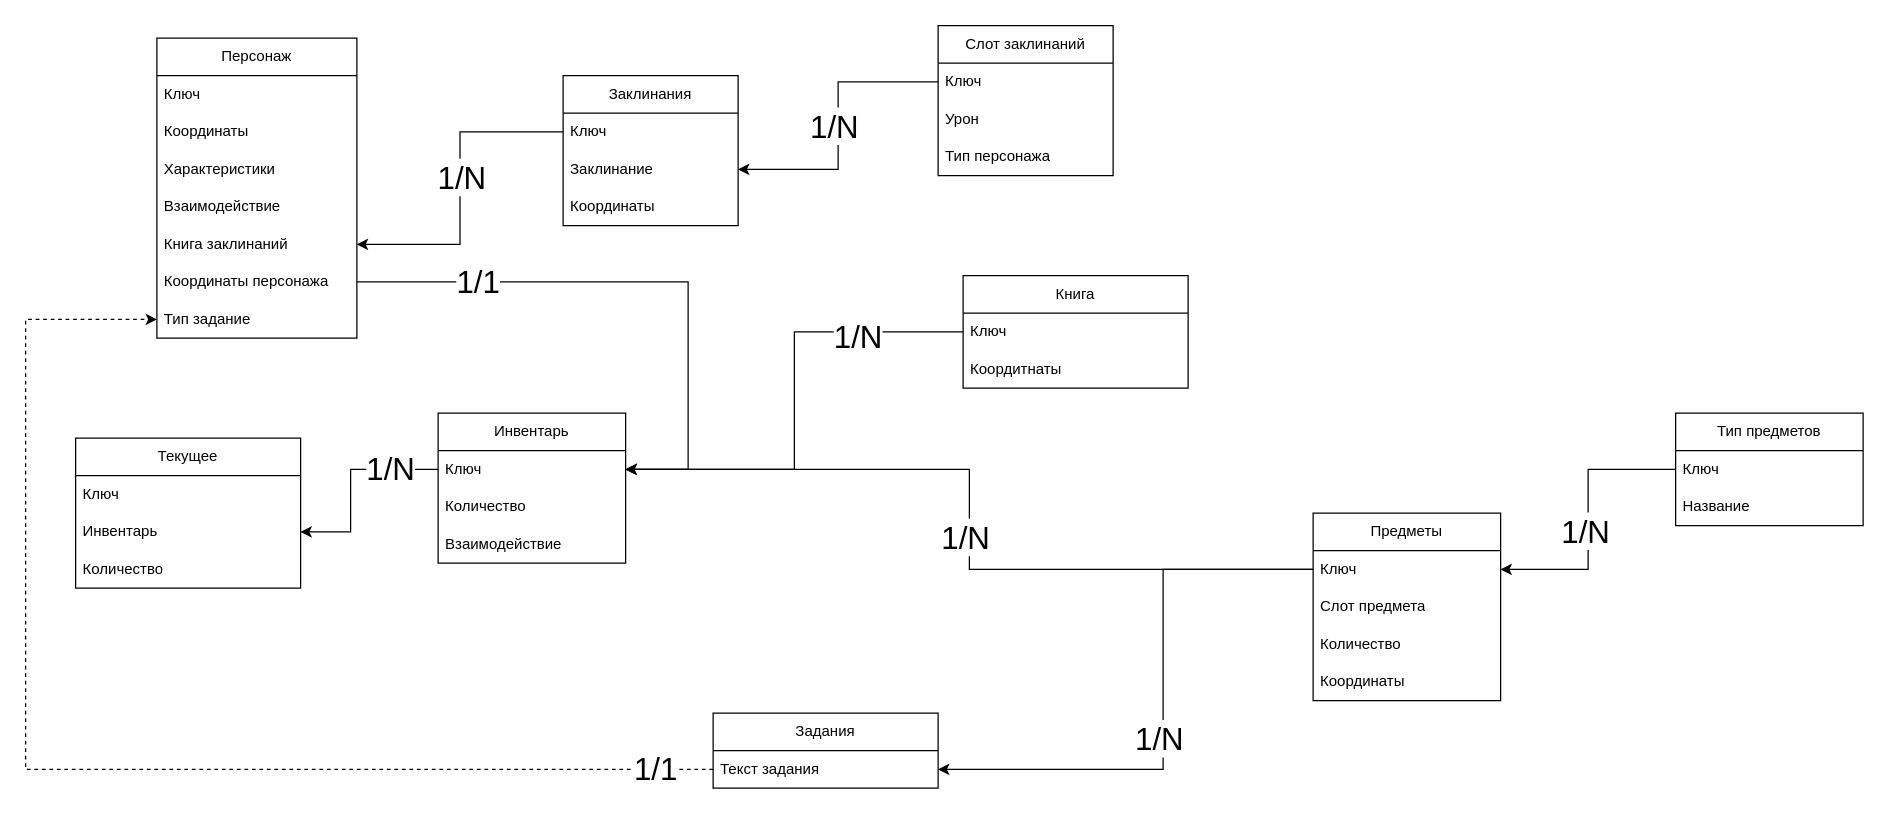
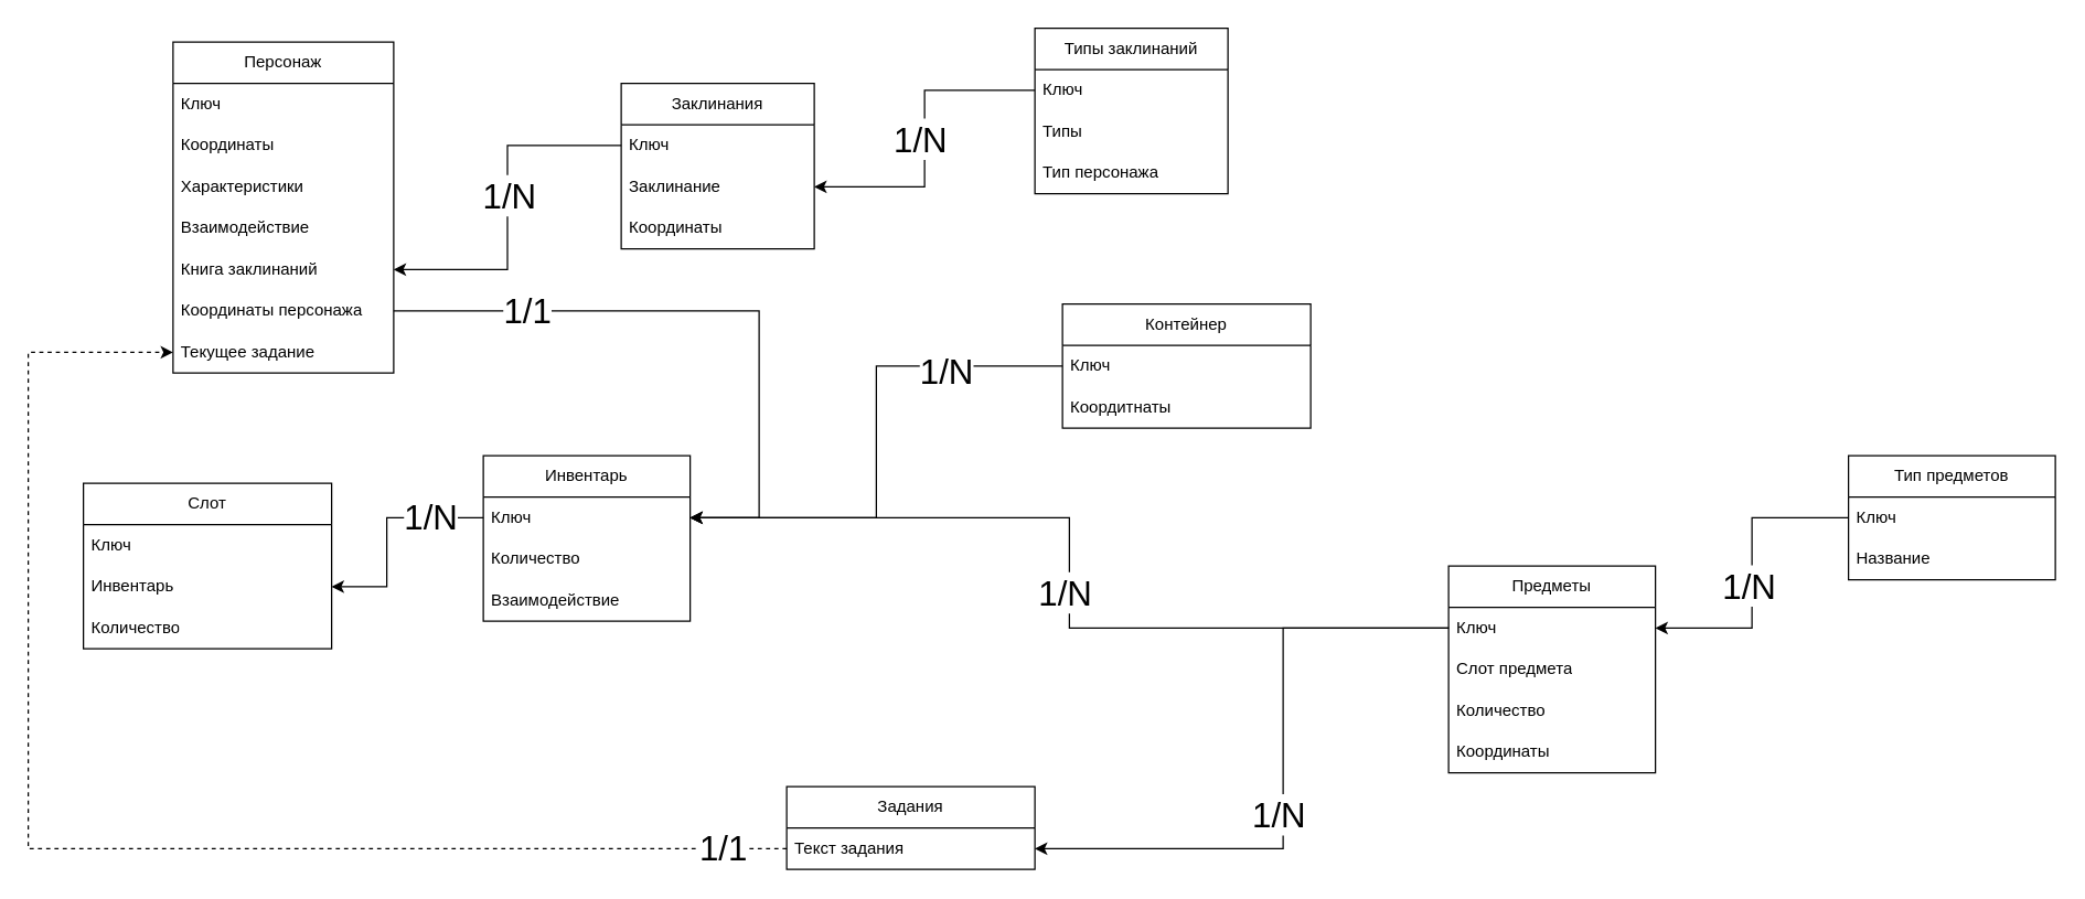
  <mxCell id="0" />
  <mxCell id="1" parent="0" />
  <mxCell id="2" value="&lt;div&gt;Инвентарь&lt;/div&gt;" style="swimlane;fontStyle=0;childLayout=stackLayout;horizontal=1;startSize=30;horizontalStack=0;resizeParent=1;resizeParentMax=0;resizeLast=0;collapsible=1;marginBottom=0;whiteSpace=wrap;html=1;" vertex="1" parent="1"><mxGeometry x="350" y="330" width="150" height="120" as="geometry" /></mxCell>
  <mxCell id="3" value="&lt;div&gt;Ключ&lt;/div&gt;" style="text;strokeColor=none;fillColor=none;align=left;verticalAlign=middle;spacingLeft=4;spacingRight=4;overflow=hidden;points=[[0,0.5],[1,0.5]];portConstraint=eastwest;rotatable=0;whiteSpace=wrap;html=1;" vertex="1" parent="2"><mxGeometry y="30" width="150" height="30" as="geometry" /></mxCell>
  <mxCell id="4" value="Количество" style="text;strokeColor=none;fillColor=none;align=left;verticalAlign=middle;spacingLeft=4;spacingRight=4;overflow=hidden;points=[[0,0.5],[1,0.5]];portConstraint=eastwest;rotatable=0;whiteSpace=wrap;html=1;" vertex="1" parent="2"><mxGeometry y="60" width="150" height="30" as="geometry" /></mxCell>
  <mxCell id="5" value="Взаимодействие" style="text;strokeColor=none;fillColor=none;align=left;verticalAlign=middle;spacingLeft=4;spacingRight=4;overflow=hidden;points=[[0,0.5],[1,0.5]];portConstraint=eastwest;rotatable=0;whiteSpace=wrap;html=1;" vertex="1" parent="2"><mxGeometry y="90" width="150" height="30" as="geometry" /></mxCell>
  <mxCell id="6" value="&lt;div&gt;Персонаж&lt;/div&gt;" style="swimlane;fontStyle=0;childLayout=stackLayout;horizontal=1;startSize=30;horizontalStack=0;resizeParent=1;resizeParentMax=0;resizeLast=0;collapsible=1;marginBottom=0;whiteSpace=wrap;html=1;" vertex="1" parent="1"><mxGeometry x="125" y="30" width="160" height="240" as="geometry" /></mxCell>
  <mxCell id="7" value="Ключ" style="text;strokeColor=none;fillColor=none;align=left;verticalAlign=middle;spacingLeft=4;spacingRight=4;overflow=hidden;points=[[0,0.5],[1,0.5]];portConstraint=eastwest;rotatable=0;whiteSpace=wrap;html=1;" vertex="1" parent="6"><mxGeometry y="30" width="160" height="30" as="geometry" /></mxCell>
  <mxCell id="8" value="Координаты" style="text;strokeColor=none;fillColor=none;align=left;verticalAlign=middle;spacingLeft=4;spacingRight=4;overflow=hidden;points=[[0,0.5],[1,0.5]];portConstraint=eastwest;rotatable=0;whiteSpace=wrap;html=1;" vertex="1" parent="6"><mxGeometry y="60" width="160" height="30" as="geometry" /></mxCell>
  <mxCell id="9" value="Характеристики" style="text;strokeColor=none;fillColor=none;align=left;verticalAlign=middle;spacingLeft=4;spacingRight=4;overflow=hidden;points=[[0,0.5],[1,0.5]];portConstraint=eastwest;rotatable=0;whiteSpace=wrap;html=1;" vertex="1" parent="6"><mxGeometry y="90" width="160" height="30" as="geometry" /></mxCell>
  <mxCell id="10" value="Взаимодействие" style="text;strokeColor=none;fillColor=none;align=left;verticalAlign=middle;spacingLeft=4;spacingRight=4;overflow=hidden;points=[[0,0.5],[1,0.5]];portConstraint=eastwest;rotatable=0;whiteSpace=wrap;html=1;" vertex="1" parent="6"><mxGeometry y="120" width="160" height="30" as="geometry" /></mxCell>
  <mxCell id="11" value="Книга заклинаний" style="text;strokeColor=none;fillColor=none;align=left;verticalAlign=middle;spacingLeft=4;spacingRight=4;overflow=hidden;points=[[0,0.5],[1,0.5]];portConstraint=eastwest;rotatable=0;whiteSpace=wrap;html=1;" vertex="1" parent="6"><mxGeometry y="150" width="160" height="30" as="geometry" /></mxCell>
  <mxCell id="12" value="&lt;div&gt;Координаты персонажа&lt;br&gt;&lt;/div&gt;" style="text;strokeColor=none;fillColor=none;align=left;verticalAlign=middle;spacingLeft=4;spacingRight=4;overflow=hidden;points=[[0,0.5],[1,0.5]];portConstraint=eastwest;rotatable=0;whiteSpace=wrap;html=1;" vertex="1" parent="6"><mxGeometry y="180" width="160" height="30" as="geometry" /></mxCell>
- <mxCell id="13" value="Тип задание" style="text;strokeColor=none;fillColor=none;align=left;verticalAlign=middle;spacingLeft=4;spacingRight=4;overflow=hidden;points=[[0,0.5],[1,0.5]];portConstraint=eastwest;rotatable=0;whiteSpace=wrap;html=1;" vertex="1" parent="6"><mxGeometry y="210" width="160" height="30" as="geometry" /></mxCell>
+ <mxCell id="13" value="Текущее задание" style="text;strokeColor=none;fillColor=none;align=left;verticalAlign=middle;spacingLeft=4;spacingRight=4;overflow=hidden;points=[[0,0.5],[1,0.5]];portConstraint=eastwest;rotatable=0;whiteSpace=wrap;html=1;" vertex="1" parent="6"><mxGeometry y="210" width="160" height="30" as="geometry" /></mxCell>
  <mxCell id="14" value="Задания" style="swimlane;fontStyle=0;childLayout=stackLayout;horizontal=1;startSize=30;horizontalStack=0;resizeParent=1;resizeParentMax=0;resizeLast=0;collapsible=1;marginBottom=0;whiteSpace=wrap;html=1;" vertex="1" parent="1"><mxGeometry x="570" y="570" width="180" height="60" as="geometry" /></mxCell>
  <mxCell id="15" value="Текст задания" style="text;strokeColor=none;fillColor=none;align=left;verticalAlign=middle;spacingLeft=4;spacingRight=4;overflow=hidden;points=[[0,0.5],[1,0.5]];portConstraint=eastwest;rotatable=0;whiteSpace=wrap;html=1;" vertex="1" parent="14"><mxGeometry y="30" width="180" height="30" as="geometry" /></mxCell>
  <mxCell id="16" value="Заклинания" style="swimlane;fontStyle=0;childLayout=stackLayout;horizontal=1;startSize=30;horizontalStack=0;resizeParent=1;resizeParentMax=0;resizeLast=0;collapsible=1;marginBottom=0;whiteSpace=wrap;html=1;" vertex="1" parent="1"><mxGeometry x="450" y="60" width="140" height="120" as="geometry" /></mxCell>
  <mxCell id="17" value="&lt;div&gt;Ключ&lt;/div&gt;" style="text;strokeColor=none;fillColor=none;align=left;verticalAlign=middle;spacingLeft=4;spacingRight=4;overflow=hidden;points=[[0,0.5],[1,0.5]];portConstraint=eastwest;rotatable=0;whiteSpace=wrap;html=1;" vertex="1" parent="16"><mxGeometry y="30" width="140" height="30" as="geometry" /></mxCell>
  <mxCell id="18" value="Заклинание" style="text;strokeColor=none;fillColor=none;align=left;verticalAlign=middle;spacingLeft=4;spacingRight=4;overflow=hidden;points=[[0,0.5],[1,0.5]];portConstraint=eastwest;rotatable=0;whiteSpace=wrap;html=1;" vertex="1" parent="16"><mxGeometry y="60" width="140" height="30" as="geometry" /></mxCell>
  <mxCell id="19" value="Координаты" style="text;strokeColor=none;fillColor=none;align=left;verticalAlign=middle;spacingLeft=4;spacingRight=4;overflow=hidden;points=[[0,0.5],[1,0.5]];portConstraint=eastwest;rotatable=0;whiteSpace=wrap;html=1;" vertex="1" parent="16"><mxGeometry y="90" width="140" height="30" as="geometry" /></mxCell>
  <mxCell id="20" value="Предметы" style="swimlane;fontStyle=0;childLayout=stackLayout;horizontal=1;startSize=30;horizontalStack=0;resizeParent=1;resizeParentMax=0;resizeLast=0;collapsible=1;marginBottom=0;whiteSpace=wrap;html=1;" vertex="1" parent="1"><mxGeometry x="1050" y="410" width="150" height="150" as="geometry" /></mxCell>
  <mxCell id="21" value="Ключ" style="text;strokeColor=none;fillColor=none;align=left;verticalAlign=middle;spacingLeft=4;spacingRight=4;overflow=hidden;points=[[0,0.5],[1,0.5]];portConstraint=eastwest;rotatable=0;whiteSpace=wrap;html=1;" vertex="1" parent="20"><mxGeometry y="30" width="150" height="30" as="geometry" /></mxCell>
  <mxCell id="22" value="Слот предмета" style="text;strokeColor=none;fillColor=none;align=left;verticalAlign=middle;spacingLeft=4;spacingRight=4;overflow=hidden;points=[[0,0.5],[1,0.5]];portConstraint=eastwest;rotatable=0;whiteSpace=wrap;html=1;" vertex="1" parent="20"><mxGeometry y="60" width="150" height="30" as="geometry" /></mxCell>
  <mxCell id="23" value="Количество" style="text;strokeColor=none;fillColor=none;align=left;verticalAlign=middle;spacingLeft=4;spacingRight=4;overflow=hidden;points=[[0,0.5],[1,0.5]];portConstraint=eastwest;rotatable=0;whiteSpace=wrap;html=1;" vertex="1" parent="20"><mxGeometry y="90" width="150" height="30" as="geometry" /></mxCell>
  <mxCell id="24" value="Координаты" style="text;strokeColor=none;fillColor=none;align=left;verticalAlign=middle;spacingLeft=4;spacingRight=4;overflow=hidden;points=[[0,0.5],[1,0.5]];portConstraint=eastwest;rotatable=0;whiteSpace=wrap;html=1;" vertex="1" parent="20"><mxGeometry y="120" width="150" height="30" as="geometry" /></mxCell>
- <mxCell id="25" value="Книга" style="swimlane;fontStyle=0;childLayout=stackLayout;horizontal=1;startSize=30;horizontalStack=0;resizeParent=1;resizeParentMax=0;resizeLast=0;collapsible=1;marginBottom=0;whiteSpace=wrap;html=1;" vertex="1" parent="1"><mxGeometry x="770" y="220" width="180" height="90" as="geometry" /></mxCell>
+ <mxCell id="25" value="Контейнер" style="swimlane;fontStyle=0;childLayout=stackLayout;horizontal=1;startSize=30;horizontalStack=0;resizeParent=1;resizeParentMax=0;resizeLast=0;collapsible=1;marginBottom=0;whiteSpace=wrap;html=1;" vertex="1" parent="1"><mxGeometry x="770" y="220" width="180" height="90" as="geometry" /></mxCell>
  <mxCell id="26" value="Ключ" style="text;strokeColor=none;fillColor=none;align=left;verticalAlign=middle;spacingLeft=4;spacingRight=4;overflow=hidden;points=[[0,0.5],[1,0.5]];portConstraint=eastwest;rotatable=0;whiteSpace=wrap;html=1;" vertex="1" parent="25"><mxGeometry y="30" width="180" height="30" as="geometry" /></mxCell>
  <mxCell id="27" value="Коордитнаты" style="text;strokeColor=none;fillColor=none;align=left;verticalAlign=middle;spacingLeft=4;spacingRight=4;overflow=hidden;points=[[0,0.5],[1,0.5]];portConstraint=eastwest;rotatable=0;whiteSpace=wrap;html=1;" vertex="1" parent="25"><mxGeometry y="60" width="180" height="30" as="geometry" /></mxCell>
  <mxCell id="28" style="edgeStyle=orthogonalEdgeStyle;rounded=0;orthogonalLoop=1;jettySize=auto;html=1;exitX=0;exitY=0.5;exitDx=0;exitDy=0;" edge="1" parent="1" source="21" target="15"><mxGeometry relative="1" as="geometry"><Array as="points"><mxPoint x="930" y="455" /><mxPoint x="930" y="615" /></Array></mxGeometry></mxCell>
  <mxCell id="29" value="&lt;font style=&quot;font-size: 25px;&quot;&gt;1/N&lt;/font&gt;" style="edgeLabel;html=1;align=center;verticalAlign=middle;resizable=0;points=[];" vertex="1" connectable="0" parent="28"><mxGeometry x="0.104" y="-4" relative="1" as="geometry"><mxPoint as="offset" /></mxGeometry></mxCell>
- <mxCell id="30" value="&lt;div&gt;Слот заклинаний&lt;/div&gt;" style="swimlane;fontStyle=0;childLayout=stackLayout;horizontal=1;startSize=30;horizontalStack=0;resizeParent=1;resizeParentMax=0;resizeLast=0;collapsible=1;marginBottom=0;whiteSpace=wrap;html=1;" vertex="1" parent="1"><mxGeometry x="750" y="20" width="140" height="120" as="geometry" /></mxCell>
+ <mxCell id="30" value="&lt;div&gt;Типы заклинаний&lt;/div&gt;" style="swimlane;fontStyle=0;childLayout=stackLayout;horizontal=1;startSize=30;horizontalStack=0;resizeParent=1;resizeParentMax=0;resizeLast=0;collapsible=1;marginBottom=0;whiteSpace=wrap;html=1;" vertex="1" parent="1"><mxGeometry x="750" y="20" width="140" height="120" as="geometry" /></mxCell>
  <mxCell id="31" value="&lt;div&gt;Ключ&lt;/div&gt;" style="text;strokeColor=none;fillColor=none;align=left;verticalAlign=middle;spacingLeft=4;spacingRight=4;overflow=hidden;points=[[0,0.5],[1,0.5]];portConstraint=eastwest;rotatable=0;whiteSpace=wrap;html=1;" vertex="1" parent="30"><mxGeometry y="30" width="140" height="30" as="geometry" /></mxCell>
- <mxCell id="32" value="Урон" style="text;strokeColor=none;fillColor=none;align=left;verticalAlign=middle;spacingLeft=4;spacingRight=4;overflow=hidden;points=[[0,0.5],[1,0.5]];portConstraint=eastwest;rotatable=0;whiteSpace=wrap;html=1;" vertex="1" parent="30"><mxGeometry y="60" width="140" height="30" as="geometry" /></mxCell>
+ <mxCell id="32" value="Типы" style="text;strokeColor=none;fillColor=none;align=left;verticalAlign=middle;spacingLeft=4;spacingRight=4;overflow=hidden;points=[[0,0.5],[1,0.5]];portConstraint=eastwest;rotatable=0;whiteSpace=wrap;html=1;" vertex="1" parent="30"><mxGeometry y="60" width="140" height="30" as="geometry" /></mxCell>
  <mxCell id="33" value="Тип персонажа" style="text;strokeColor=none;fillColor=none;align=left;verticalAlign=middle;spacingLeft=4;spacingRight=4;overflow=hidden;points=[[0,0.5],[1,0.5]];portConstraint=eastwest;rotatable=0;whiteSpace=wrap;html=1;" vertex="1" parent="30"><mxGeometry y="90" width="140" height="30" as="geometry" /></mxCell>
  <mxCell id="34" style="edgeStyle=orthogonalEdgeStyle;rounded=0;orthogonalLoop=1;jettySize=auto;html=1;" edge="1" parent="1" source="31" target="18"><mxGeometry relative="1" as="geometry" /></mxCell>
  <mxCell id="35" value="&lt;font style=&quot;font-size: 25px;&quot;&gt;1/N&lt;/font&gt;" style="edgeLabel;html=1;align=center;verticalAlign=middle;resizable=0;points=[];" vertex="1" connectable="0" parent="34"><mxGeometry x="-0.011" y="-4" relative="1" as="geometry"><mxPoint as="offset" /></mxGeometry></mxCell>
  <mxCell id="36" style="edgeStyle=orthogonalEdgeStyle;rounded=0;orthogonalLoop=1;jettySize=auto;html=1;" edge="1" parent="1" source="17" target="11"><mxGeometry relative="1" as="geometry" /></mxCell>
  <mxCell id="37" value="&lt;font style=&quot;font-size: 25px;&quot;&gt;1/N&lt;/font&gt;" style="edgeLabel;html=1;align=center;verticalAlign=middle;resizable=0;points=[];" vertex="1" connectable="0" parent="36"><mxGeometry x="-0.076" y="1" relative="1" as="geometry"><mxPoint as="offset" /></mxGeometry></mxCell>
  <mxCell id="38" value="&lt;div&gt;Тип предметов&lt;/div&gt;" style="swimlane;fontStyle=0;childLayout=stackLayout;horizontal=1;startSize=30;horizontalStack=0;resizeParent=1;resizeParentMax=0;resizeLast=0;collapsible=1;marginBottom=0;whiteSpace=wrap;html=1;" vertex="1" parent="1"><mxGeometry x="1340" y="330" width="150" height="90" as="geometry" /></mxCell>
  <mxCell id="39" value="Ключ" style="text;strokeColor=none;fillColor=none;align=left;verticalAlign=middle;spacingLeft=4;spacingRight=4;overflow=hidden;points=[[0,0.5],[1,0.5]];portConstraint=eastwest;rotatable=0;whiteSpace=wrap;html=1;" vertex="1" parent="38"><mxGeometry y="30" width="150" height="30" as="geometry" /></mxCell>
  <mxCell id="40" value="Название" style="text;strokeColor=none;fillColor=none;align=left;verticalAlign=middle;spacingLeft=4;spacingRight=4;overflow=hidden;points=[[0,0.5],[1,0.5]];portConstraint=eastwest;rotatable=0;whiteSpace=wrap;html=1;" vertex="1" parent="38"><mxGeometry y="60" width="150" height="30" as="geometry" /></mxCell>
  <mxCell id="41" style="edgeStyle=orthogonalEdgeStyle;rounded=0;orthogonalLoop=1;jettySize=auto;html=1;entryX=1;entryY=0.5;entryDx=0;entryDy=0;" edge="1" parent="1" source="39" target="21"><mxGeometry relative="1" as="geometry" /></mxCell>
  <mxCell id="42" value="&lt;font style=&quot;font-size: 25px;&quot;&gt;1/N&lt;/font&gt;" style="edgeLabel;html=1;align=center;verticalAlign=middle;resizable=0;points=[];" vertex="1" connectable="0" parent="41"><mxGeometry x="0.071" y="-2" relative="1" as="geometry"><mxPoint x="-1" as="offset" /></mxGeometry></mxCell>
- <mxCell id="43" value="Текущее" style="swimlane;fontStyle=0;childLayout=stackLayout;horizontal=1;startSize=30;horizontalStack=0;resizeParent=1;resizeParentMax=0;resizeLast=0;collapsible=1;marginBottom=0;whiteSpace=wrap;html=1;" vertex="1" parent="1"><mxGeometry x="60" y="350" width="180" height="120" as="geometry" /></mxCell>
+ <mxCell id="43" value="Слот" style="swimlane;fontStyle=0;childLayout=stackLayout;horizontal=1;startSize=30;horizontalStack=0;resizeParent=1;resizeParentMax=0;resizeLast=0;collapsible=1;marginBottom=0;whiteSpace=wrap;html=1;" vertex="1" parent="1"><mxGeometry x="60" y="350" width="180" height="120" as="geometry" /></mxCell>
  <mxCell id="44" value="Ключ" style="text;strokeColor=none;fillColor=none;align=left;verticalAlign=middle;spacingLeft=4;spacingRight=4;overflow=hidden;points=[[0,0.5],[1,0.5]];portConstraint=eastwest;rotatable=0;whiteSpace=wrap;html=1;" vertex="1" parent="43"><mxGeometry y="30" width="180" height="30" as="geometry" /></mxCell>
  <mxCell id="45" value="Инвентарь" style="text;strokeColor=none;fillColor=none;align=left;verticalAlign=middle;spacingLeft=4;spacingRight=4;overflow=hidden;points=[[0,0.5],[1,0.5]];portConstraint=eastwest;rotatable=0;whiteSpace=wrap;html=1;" vertex="1" parent="43"><mxGeometry y="60" width="180" height="30" as="geometry" /></mxCell>
  <mxCell id="46" value="Количество" style="text;strokeColor=none;fillColor=none;align=left;verticalAlign=middle;spacingLeft=4;spacingRight=4;overflow=hidden;points=[[0,0.5],[1,0.5]];portConstraint=eastwest;rotatable=0;whiteSpace=wrap;html=1;" vertex="1" parent="43"><mxGeometry y="90" width="180" height="30" as="geometry" /></mxCell>
  <mxCell id="47" style="edgeStyle=orthogonalEdgeStyle;rounded=0;orthogonalLoop=1;jettySize=auto;html=1;entryX=1;entryY=0.5;entryDx=0;entryDy=0;" edge="1" parent="1" source="26" target="3"><mxGeometry relative="1" as="geometry" /></mxCell>
  <mxCell id="48" value="&lt;font style=&quot;font-size: 25px;&quot;&gt;1/N&lt;/font&gt;" style="edgeLabel;html=1;align=center;verticalAlign=middle;resizable=0;points=[];" vertex="1" connectable="0" parent="47"><mxGeometry x="-0.557" y="2" relative="1" as="geometry"><mxPoint x="-1" as="offset" /></mxGeometry></mxCell>
  <mxCell id="49" style="edgeStyle=orthogonalEdgeStyle;rounded=0;orthogonalLoop=1;jettySize=auto;html=1;" edge="1" parent="1" source="3" target="45"><mxGeometry relative="1" as="geometry"><Array as="points"><mxPoint x="280" y="375" /><mxPoint x="280" y="425" /></Array></mxGeometry></mxCell>
  <mxCell id="50" value="&lt;font style=&quot;font-size: 25px;&quot;&gt;1/N&lt;/font&gt;" style="edgeLabel;html=1;align=center;verticalAlign=middle;resizable=0;points=[];" vertex="1" connectable="0" parent="49"><mxGeometry x="-0.525" y="-2" relative="1" as="geometry"><mxPoint x="-1" as="offset" /></mxGeometry></mxCell>
  <mxCell id="51" style="edgeStyle=orthogonalEdgeStyle;rounded=0;orthogonalLoop=1;jettySize=auto;html=1;entryX=1;entryY=0.5;entryDx=0;entryDy=0;" edge="1" parent="1" source="12" target="3"><mxGeometry relative="1" as="geometry"><Array as="points"><mxPoint x="550" y="225" /><mxPoint x="550" y="375" /></Array></mxGeometry></mxCell>
  <mxCell id="52" value="&lt;div&gt;&lt;font style=&quot;font-size: 25px;&quot;&gt;1/1&lt;/font&gt;&lt;/div&gt;" style="edgeLabel;html=1;align=center;verticalAlign=middle;resizable=0;points=[];" vertex="1" connectable="0" parent="51"><mxGeometry x="-0.583" y="2" relative="1" as="geometry"><mxPoint x="-1" as="offset" /></mxGeometry></mxCell>
  <mxCell id="53" style="edgeStyle=orthogonalEdgeStyle;rounded=0;orthogonalLoop=1;jettySize=auto;html=1;entryX=1;entryY=0.5;entryDx=0;entryDy=0;" edge="1" parent="1" source="21" target="3"><mxGeometry relative="1" as="geometry" /></mxCell>
  <mxCell id="54" value="&lt;font style=&quot;font-size: 25px;&quot;&gt;1/N&lt;/font&gt;" style="edgeLabel;html=1;align=center;verticalAlign=middle;resizable=0;points=[];" vertex="1" connectable="0" parent="53"><mxGeometry x="-0.042" y="3" relative="1" as="geometry"><mxPoint x="-1" as="offset" /></mxGeometry></mxCell>
  <mxCell id="55" style="edgeStyle=orthogonalEdgeStyle;rounded=0;orthogonalLoop=1;jettySize=auto;html=1;entryX=0;entryY=0.5;entryDx=0;entryDy=0;dashed=1;" edge="1" parent="1" source="15" target="13"><mxGeometry relative="1" as="geometry"><Array as="points"><mxPoint x="20" y="615" /><mxPoint x="20" y="255" /></Array></mxGeometry></mxCell>
  <mxCell id="56" value="&lt;div style=&quot;font-size: 25px;&quot;&gt;&lt;font style=&quot;font-size: 25px;&quot;&gt;1/1&lt;/font&gt;&lt;/div&gt;" style="edgeLabel;html=1;align=center;verticalAlign=middle;resizable=0;points=[];" vertex="1" connectable="0" parent="55"><mxGeometry x="-0.91" y="-2" relative="1" as="geometry"><mxPoint x="-1" as="offset" /></mxGeometry></mxCell>
